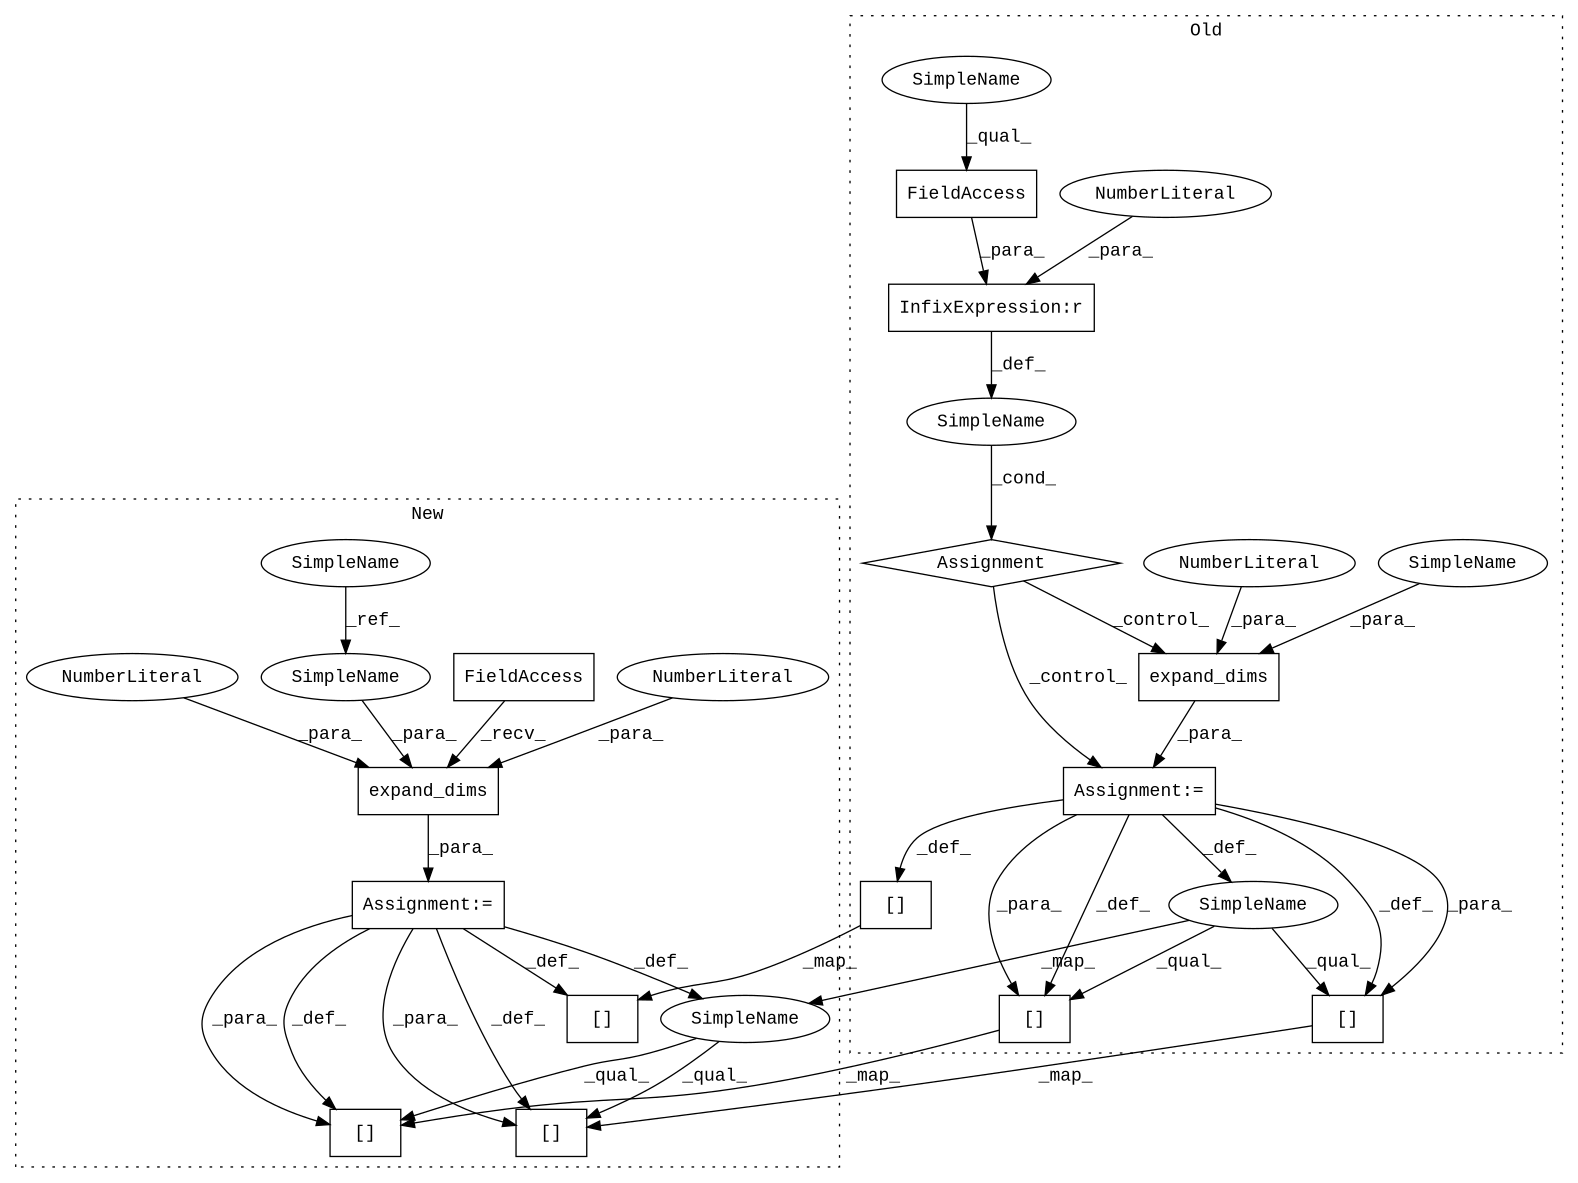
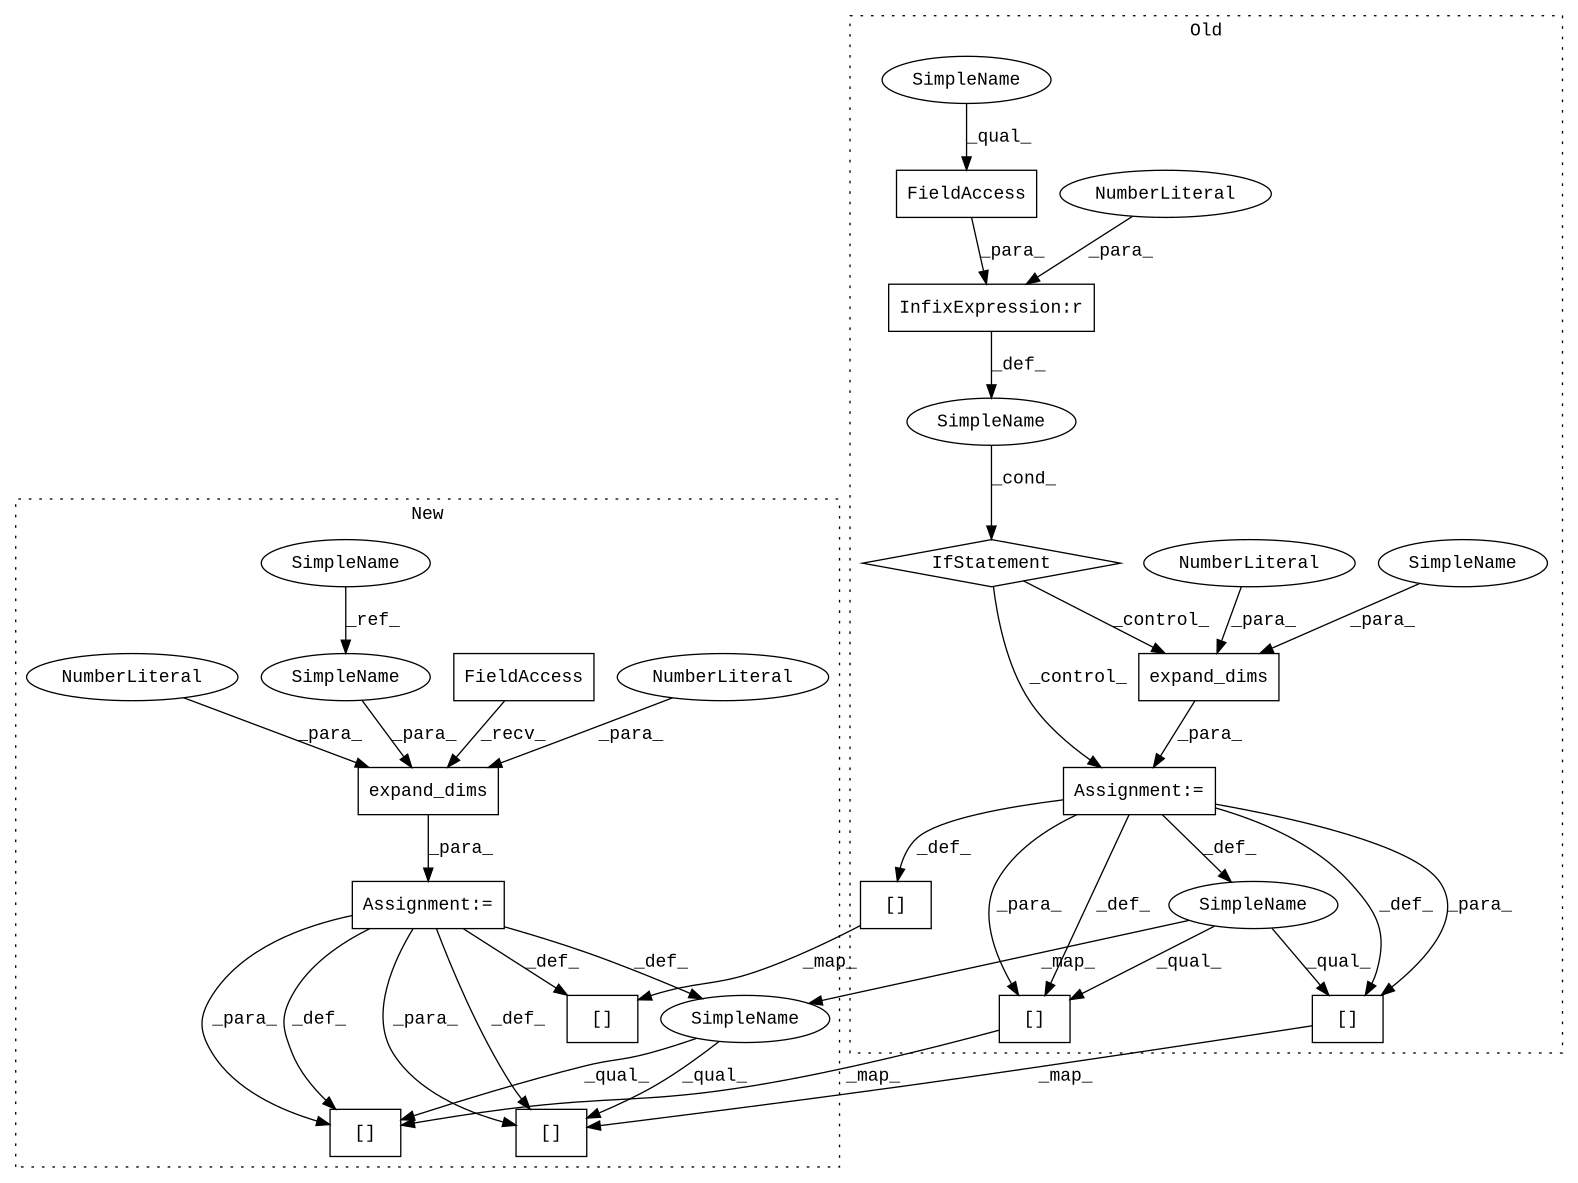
  digraph {
    fontname="Liberation Mono"
    node [a=42 l=1 s=16789 shape=box fontname="Liberation Mono"]
    edge [fontname="Liberation Mono"]
-   n1 [a=25 l="4,2" label=Assignment s="16785,16804" shape=diamond]
+   n1 [a=25 l="4,2" label=IfStatement s="16785,16804" shape=diamond]
    n2 [a=7 label="Assignment:=" s=16819]
    n3 [label=SimpleName shape=ellipse l="" s=""]
    n4 [a=27 l=4 label="InfixExpression:r" s=16799]
    n5 [a=34 label=NumberLiteral s=16803 shape=ellipse]
    n6 [a=32 l="12,1" label=expand_dims s="16826,16845"]
    n7 [a=22 l=10 label=FieldAccess]
    n8 [a=34 label=NumberLiteral s=16844 shape=ellipse]
    n9 [a=2 l="7,1" label="[]" s="17913,17921"]
    n10 [a=2 l="7,1" label="[]" s="17600,17616"]
    n11 [l=6 label=SimpleName s=17054 shape=ellipse]
    n12 [a=2 l="7,1" label="[]" s="17385,17407"]
    n13 [l=5 label=SimpleName shape=ellipse]
    n14 [l=5 label=SimpleName s=16838 shape=ellipse]
    n15 [a=32 l="12,1" label=expand_dims s="16864,16885"]
    n16 [a=7 label="Assignment:=" s=16833]
    n17 [a=34 label=NumberLiteral s=16884 shape=ellipse]
    n18 [a=22 l=9 label=FieldAccess s=16834]
    n19 [l=5 label=SimpleName s=16788 shape=ellipse]
    n20 [a=2 l="7,1" label="[]" s="17873,17881"]
    n21 [a=34 label=NumberLiteral s=16882 shape=ellipse]
    n22 [a=2 l="7,1" label="[]" s="17560,17576"]
    n23 [l=6 label=SimpleName s=17014 shape=ellipse]
    n24 [a=2 l="7,1" label="[]" s="17345,17367"]
    n25 [l=5 label=SimpleName s=16876 shape=ellipse]
    subgraph cluster_1 {
      label=Old
      style=dotted
      n1
      n2
      n3
      n4
      n5
      n6
      n7
      n8
      n9
      n10
      n11
      n12
      n13
      n14
    }
    subgraph cluster_2 {
      label=New
      style=dotted
      n15
      n16
      n17
      n18
      n19
      n20
      n21
      n22
      n23
      n24
      n25
    }
    n1 -> n2 [label=_control_]
    n1 -> n6 [label=_control_]
    n2 -> n9 [label=_def_]
    n2 -> n10 [label=_para_]
    n2 -> n10 [label=_def_]
    n2 -> n11 [label=_def_]
    n2 -> n12 [label=_def_]
    n2 -> n12 [label=_para_]
    n3 -> n1 [label=_cond_]
    n4 -> n3 [label=_def_]
    n5 -> n4 [label=_para_]
    n6 -> n2 [label=_para_]
    n7 -> n4 [label=_para_]
    n8 -> n6 [label=_para_]
    n9 -> n20 [label=_map_]
    n10 -> n22 [label=_map_]
    n11 -> n10 [label=_qual_]
    n11 -> n12 [label=_qual_]
    n11 -> n23 [label=_map_]
    n12 -> n24 [label=_map_]
    n13 -> n7 [label=_qual_]
    n14 -> n6 [label=_para_]
    n15 -> n16 [label=_para_]
    n16 -> n20 [label=_def_]
    n16 -> n22 [label=_def_]
    n16 -> n22 [label=_para_]
    n16 -> n23 [label=_def_]
    n16 -> n24 [label=_def_]
    n16 -> n24 [label=_para_]
    n17 -> n15 [label=_para_]
    n18 -> n15 [label=_recv_]
    n19 -> n25 [label=_ref_]
    n21 -> n15 [label=_para_]
    n23 -> n22 [label=_qual_]
    n23 -> n24 [label=_qual_]
    n25 -> n15 [label=_para_]
  }
